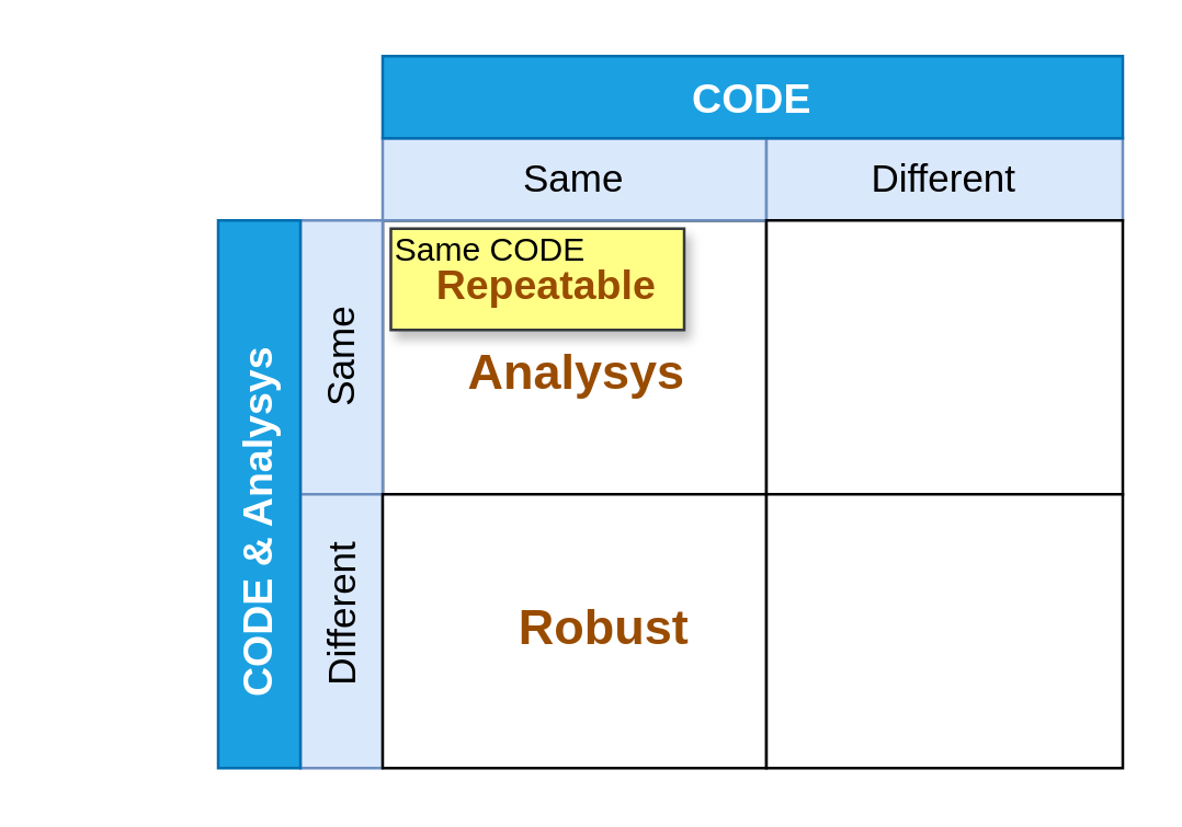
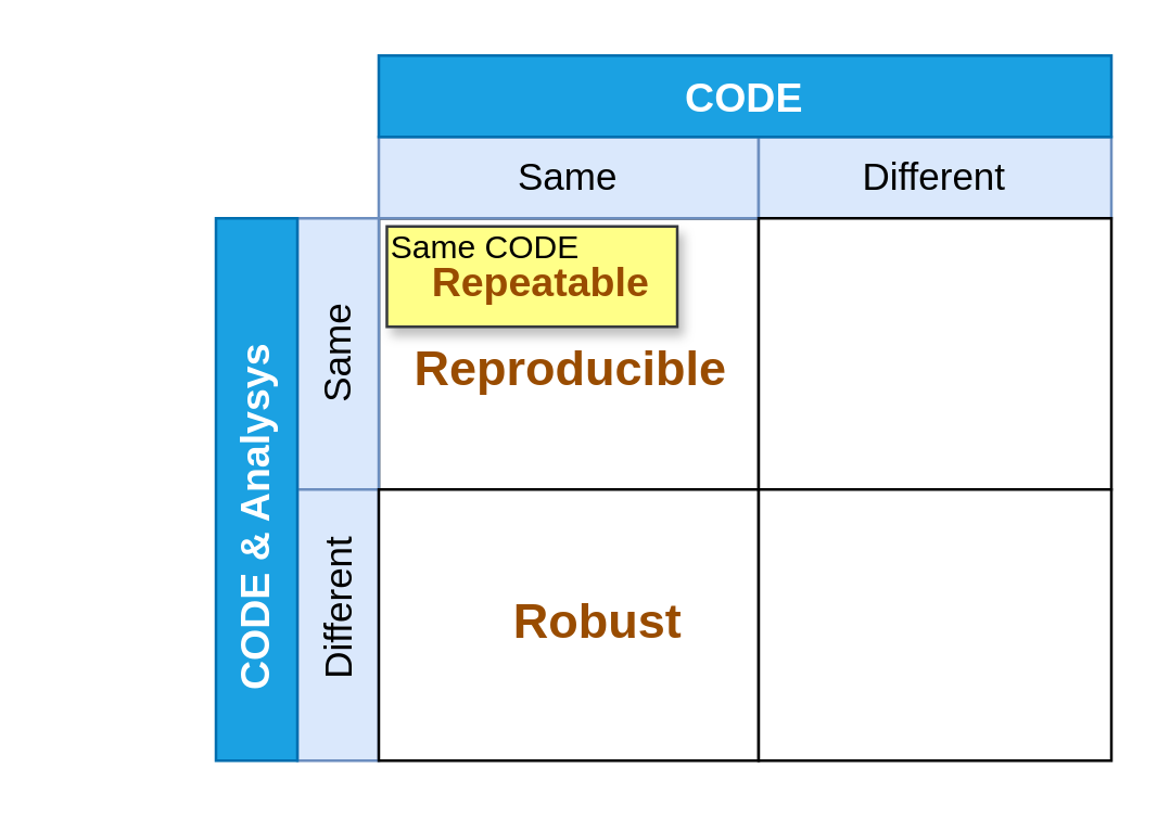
  <mxCell id="0" />
  <mxCell id="1" parent="0" />
  <mxCell id="2" value="" style="rounded=0;whiteSpace=wrap;html=1;" parent="1" vertex="1"><mxGeometry x="139" y="80" width="140" height="100" as="geometry" /></mxCell>
  <mxCell id="3" value="Same" style="rounded=0;whiteSpace=wrap;html=1;fillColor=#dae8fc;strokeColor=#6c8ebf;arcSize=19;fontSize=14;" parent="1" vertex="1"><mxGeometry x="139" y="50" width="140" height="30" as="geometry" /></mxCell>
  <mxCell id="4" value="Different" style="rounded=0;whiteSpace=wrap;html=1;fillColor=#dae8fc;strokeColor=#6c8ebf;arcSize=29;fontSize=14;" parent="1" vertex="1"><mxGeometry x="279" y="50" width="130" height="30" as="geometry" /></mxCell>
  <mxCell id="5" value="" style="rounded=0;whiteSpace=wrap;html=1;direction=south;fillColor=#dae8fc;strokeColor=#6c8ebf;" parent="1" vertex="1"><mxGeometry x="109" y="80" width="30" height="100" as="geometry" /></mxCell>
  <mxCell id="6" value="Same" style="text;html=1;align=center;verticalAlign=middle;whiteSpace=wrap;rounded=0;rotation=-90;fontSize=14;" parent="1" vertex="1"><mxGeometry x="94" y="115" width="60" height="30" as="geometry" /></mxCell>
  <mxCell id="7" value="" style="rounded=0;whiteSpace=wrap;html=1;direction=south;fillColor=#dae8fc;strokeColor=#6c8ebf;" parent="1" vertex="1"><mxGeometry x="109" y="180" width="30" height="100" as="geometry" /></mxCell>
  <mxCell id="8" value="Different" style="text;html=1;align=center;verticalAlign=middle;whiteSpace=wrap;rounded=0;rotation=-90;fontSize=14;" parent="1" vertex="1"><mxGeometry x="90" y="214" width="69" height="20" as="geometry" /></mxCell>
  <mxCell id="9" value="" style="rounded=0;whiteSpace=wrap;html=1;glass=0;shadow=1;arcSize=14;fillColor=#ffff88;strokeColor=#36393d;" parent="1" vertex="1"><mxGeometry x="142" y="83" width="107" height="37" as="geometry" /></mxCell>
  <mxCell id="10" value="Same CODE" style="text;html=1;align=center;verticalAlign=middle;whiteSpace=wrap;rounded=0;" parent="1" vertex="1"><mxGeometry x="142" y="78" width="73" height="25" as="geometry" /></mxCell>
- <mxCell id="11" value="Analysys" style="text;html=1;align=center;verticalAlign=middle;whiteSpace=wrap;rounded=0;fontStyle=1;fontColor=#994C00;fontSize=18;" parent="1" vertex="1"><mxGeometry x="150" y="121" width="120" height="30" as="geometry" /></mxCell>
+ <mxCell id="11" value="Reproducible" style="text;html=1;align=center;verticalAlign=middle;whiteSpace=wrap;rounded=0;fontStyle=1;fontColor=#994C00;fontSize=18;" parent="1" vertex="1"><mxGeometry x="150" y="121" width="120" height="30" as="geometry" /></mxCell>
  <mxCell id="12" value="Repeatable" style="text;html=1;align=center;verticalAlign=middle;whiteSpace=wrap;rounded=0;fontColor=#994C00;fontStyle=1;fontSize=15;" parent="1" vertex="1"><mxGeometry x="149" y="95" width="100" height="15" as="geometry" /></mxCell>
  <mxCell id="13" value="&lt;b&gt;&lt;font&gt;CODE&lt;/font&gt;&lt;/b&gt;" style="rounded=0;whiteSpace=wrap;html=1;fillColor=#1ba1e2;fontColor=#ffffff;strokeColor=#006EAF;fontSize=15;" parent="1" vertex="1"><mxGeometry x="139" y="20" width="270" height="30" as="geometry" /></mxCell>
  <mxCell id="14" value="" style="rounded=0;whiteSpace=wrap;html=1;fillColor=#1ba1e2;fontColor=#ffffff;strokeColor=#006EAF;" parent="1" vertex="1"><mxGeometry x="79" y="80" width="30" height="200" as="geometry" /></mxCell>
  <mxCell id="15" value="&lt;b&gt;&lt;font&gt;CODE &amp;amp; Analysys&lt;/font&gt;&lt;/b&gt;" style="text;html=1;align=center;verticalAlign=middle;whiteSpace=wrap;rounded=0;rotation=-90;fontColor=#FFFFFF;fontSize=15;" parent="1" vertex="1"><mxGeometry x="20.5" y="176" width="145" height="30" as="geometry" /></mxCell>
  <mxCell id="16" value="" style="rounded=0;whiteSpace=wrap;html=1;" parent="1" vertex="1"><mxGeometry x="139" y="180" width="140" height="100" as="geometry" /></mxCell>
  <mxCell id="17" value="" style="rounded=0;whiteSpace=wrap;html=1;" parent="1" vertex="1"><mxGeometry x="279" y="80" width="130" height="100" as="geometry" /></mxCell>
  <mxCell id="18" value="" style="rounded=0;whiteSpace=wrap;html=1;" parent="1" vertex="1"><mxGeometry x="279" y="180" width="130" height="100" as="geometry" /></mxCell>
  <mxCell id="19" value="Robust" style="text;html=1;align=center;verticalAlign=middle;whiteSpace=wrap;rounded=0;fontStyle=1;fontColor=#994C00;fontSize=18;" vertex="1" parent="1"><mxGeometry x="170" y="214" width="100" height="30" as="geometry" /></mxCell>
